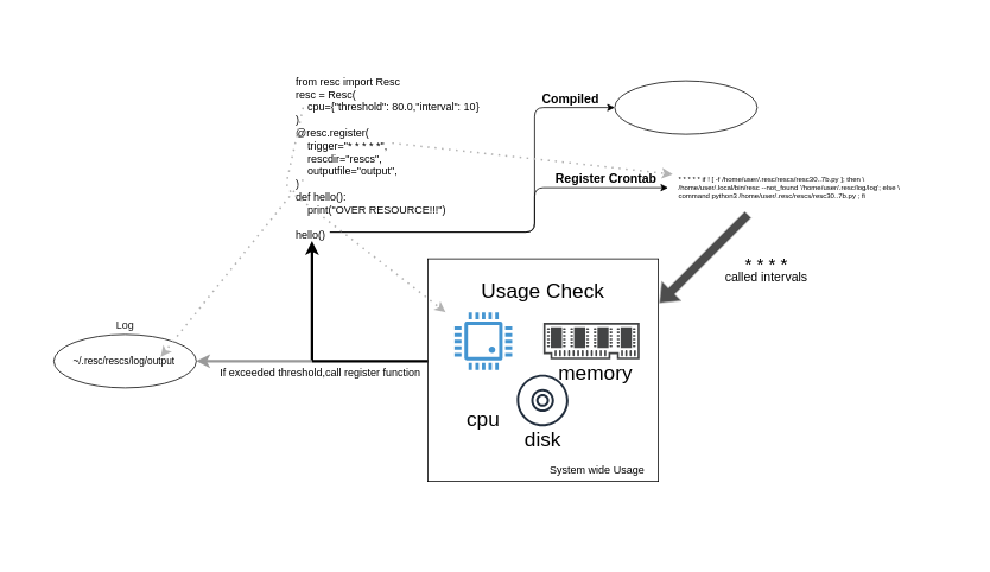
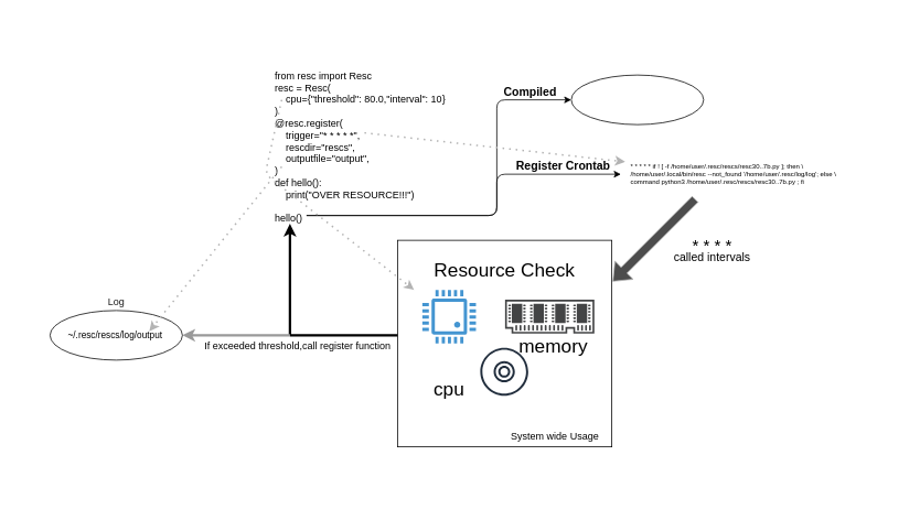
  <mxCell id="0" />
  <mxCell id="1" parent="0" />
  <mxCell id="2" value="" style="rounded=0;whiteSpace=wrap;html=1;fontSize=12;align=left;noLabel=1;fontColor=none;strokeColor=none;" vertex="1" parent="1"><mxGeometry x="20" width="1070" height="600" as="geometry" y="20" /></mxCell>
  <mxCell id="3" value="" style="rounded=0;whiteSpace=wrap;html=1;fontSize=23;fontColor=#000000;align=left;" vertex="1" parent="1"><mxGeometry x="480" y="290" width="259" height="250" as="geometry" /></mxCell>
  <mxCell id="4" value="&lt;div align=&quot;left&quot;&gt;&lt;br&gt;&lt;/div&gt;&lt;div align=&quot;left&quot;&gt;from resc import Resc&lt;/div&gt;&lt;div align=&quot;left&quot;&gt;resc = Resc(&lt;br&gt;&lt;span style=&quot;white-space: pre&quot;&gt;    &lt;/span&gt;cpu={&quot;threshold&quot;: 80.0,&quot;interval&quot;: 10}&lt;br&gt;)&lt;br&gt;&lt;/div&gt;&lt;div align=&quot;left&quot;&gt;@resc.register(&lt;br&gt;&amp;nbsp;&amp;nbsp; &amp;nbsp;trigger=&quot;* * * * *&quot;,&amp;nbsp; &lt;br&gt;&amp;nbsp;&amp;nbsp; &amp;nbsp;rescdir=&quot;rescs&quot;, &lt;br&gt;&amp;nbsp;&amp;nbsp; &amp;nbsp;outputfile=&quot;output&quot;, &lt;br&gt;)&lt;br&gt;def hello():&lt;br&gt;&amp;nbsp;&amp;nbsp; &amp;nbsp;print(&quot;OVER RESOURCE!!!&quot;)&lt;br&gt;&lt;br&gt;hello()&lt;/div&gt;" style="text;html=1;align=left;verticalAlign=middle;resizable=0;points=[];autosize=1;strokeColor=none;" vertex="1" parent="1"><mxGeometry x="330" y="70" width="220" height="200" as="geometry" /></mxCell>
  <mxCell id="5" value="" style="edgeStyle=elbowEdgeStyle;elbow=horizontal;endArrow=classic;html=1;entryX=1;entryY=0.75;entryDx=0;entryDy=0;" edge="1" parent="1" target="6"><mxGeometry width="50" height="50" relative="1" as="geometry"><mxPoint x="370" y="260" as="sourcePoint" /><mxPoint x="680" y="120" as="targetPoint" /><Array as="points"><mxPoint x="600" y="210" /></Array></mxGeometry></mxCell>
  <mxCell id="6" value="Compiled" style="text;strokeColor=none;fillColor=none;html=1;fontSize=14;fontStyle=1;verticalAlign=middle;align=center;" vertex="1" parent="1"><mxGeometry x="590" y="90" width="100" height="40" as="geometry" /></mxCell>
  <mxCell id="7" value="" style="ellipse;whiteSpace=wrap;html=1;fontSize=14;" vertex="1" parent="1"><mxGeometry x="690" y="90" width="160" height="60" as="geometry" /></mxCell>
  <mxCell id="8" value="" style="edgeStyle=elbowEdgeStyle;elbow=horizontal;endArrow=classic;html=1;" edge="1" parent="1"><mxGeometry width="50" height="50" relative="1" as="geometry"><mxPoint x="370" y="260" as="sourcePoint" /><mxPoint x="750" y="210" as="targetPoint" /><Array as="points"><mxPoint x="600" y="210" /></Array></mxGeometry></mxCell>
  <mxCell id="9" value="Register Crontab" style="text;strokeColor=none;fillColor=none;html=1;fontSize=14;fontStyle=1;verticalAlign=middle;align=center;" vertex="1" parent="1"><mxGeometry x="630" y="180" width="100" height="40" as="geometry" /></mxCell>
  <mxCell id="10" value="&lt;div style=&quot;font-size: 8px&quot; align=&quot;left&quot;&gt;* * * * * if ! [ -f /home/user/.resc/rescs/resc30..7b.py ]; then \&lt;/div&gt;&lt;div style=&quot;font-size: 8px&quot; align=&quot;left&quot;&gt;/home/user/.local/bin/resc --not_found '/home/user/.resc/log/log'; else \&lt;/div&gt;&lt;div style=&quot;font-size: 8px&quot; align=&quot;left&quot;&gt; command python3 /home/user/.resc/rescs/resc30..7b.py ; fi&lt;/div&gt;" style="text;html=1;align=left;verticalAlign=middle;resizable=0;points=[];autosize=1;strokeColor=none;fontSize=8;" vertex="1" parent="1"><mxGeometry x="760" y="190" width="260" height="40" as="geometry" /></mxCell>
  <mxCell id="11" value="" style="endArrow=classic;dashed=1;html=1;dashPattern=1 3;strokeWidth=2;fontSize=8;entryX=-0.019;entryY=0.125;entryDx=0;entryDy=0;entryPerimeter=0;labelBackgroundColor=#ffffff;fontColor=#B266FF;strokeColor=#B3B3B3;startArrow=none;startFill=0;endFill=1;" edge="1" parent="1" target="10"><mxGeometry width="50" height="50" relative="1" as="geometry"><mxPoint x="440" y="160" as="sourcePoint" /><mxPoint x="490" y="110" as="targetPoint" /></mxGeometry></mxCell>
  <mxCell id="12" value="" style="shape=flexArrow;endArrow=classic;html=1;labelBackgroundColor=#ffffff;fontSize=8;fontColor=#B266FF;strokeColor=#B3B3B3;fillColor=#4D4D4D;" edge="1" parent="1"><mxGeometry width="50" height="50" relative="1" as="geometry"><mxPoint x="840" y="240" as="sourcePoint" /><mxPoint x="740" y="340" as="targetPoint" /></mxGeometry></mxCell>
  <mxCell id="13" value="* * * *" style="text;html=1;align=center;verticalAlign=middle;resizable=0;points=[];autosize=1;strokeColor=none;fontSize=20;" vertex="1" parent="1"><mxGeometry x="830" y="280" width="60" height="30" as="geometry" /></mxCell>
  <mxCell id="14" value="called intervals" style="text;html=1;align=center;verticalAlign=middle;resizable=0;points=[];autosize=1;strokeColor=none;fontSize=14;" vertex="1" parent="1"><mxGeometry x="805" y="300" width="110" height="20" as="geometry" /></mxCell>
  <mxCell id="15" value="" style="endArrow=classic;dashed=1;html=1;dashPattern=1 3;strokeWidth=2;fontSize=8;labelBackgroundColor=#ffffff;fontColor=#B266FF;strokeColor=#B3B3B3;startArrow=none;startFill=0;endFill=1;" edge="1" parent="1"><mxGeometry width="50" height="50" relative="1" as="geometry"><mxPoint x="340" y="120" as="sourcePoint" /><mxPoint x="500" y="350" as="targetPoint" /><Array as="points"><mxPoint x="320" y="210" /></Array></mxGeometry></mxCell>
  <mxCell id="16" value="" style="pointerEvents=1;shadow=0;dashed=0;html=1;strokeColor=none;fillColor=#4495D1;labelPosition=center;verticalLabelPosition=bottom;verticalAlign=top;align=center;outlineConnect=0;shape=mxgraph.veeam.cpu;fontSize=14;fontColor=#000000;" vertex="1" parent="1"><mxGeometry x="510" y="350" width="64.8" height="64.8" as="geometry" /></mxCell>
  <mxCell id="17" value="" style="pointerEvents=1;shadow=0;dashed=0;html=1;strokeColor=none;fillColor=#434445;aspect=fixed;labelPosition=center;verticalLabelPosition=bottom;verticalAlign=top;align=center;outlineConnect=0;shape=mxgraph.vvd.memory;fontSize=14;fontColor=#000000;" vertex="1" parent="1"><mxGeometry x="610" y="361.9" width="107.89" height="41" as="geometry" /></mxCell>
  <mxCell id="18" value="" style="outlineConnect=0;fontColor=#232F3E;gradientColor=none;fillColor=#232F3E;strokeColor=none;dashed=0;verticalLabelPosition=bottom;verticalAlign=top;align=center;html=1;fontSize=12;fontStyle=0;aspect=fixed;pointerEvents=1;shape=mxgraph.aws4.disk;" vertex="1" parent="1"><mxGeometry x="580" y="420" width="58" height="58" as="geometry" /></mxCell>
- <mxCell id="19" value="&lt;div style=&quot;font-size: 23px;&quot;&gt;Usage Check&lt;/div&gt;&lt;div style=&quot;font-size: 23px;&quot;&gt;&lt;br style=&quot;font-size: 23px;&quot;&gt;&lt;/div&gt;" style="text;html=1;align=center;verticalAlign=middle;resizable=0;points=[];autosize=1;strokeColor=none;fontSize=23;fontColor=#000000;" vertex="1" parent="1"><mxGeometry x="514" y="310" width="190" height="60" as="geometry" /></mxCell>
+ <mxCell id="19" value="&lt;div style=&quot;font-size: 23px;&quot;&gt;Resource Check&lt;/div&gt;&lt;div style=&quot;font-size: 23px;&quot;&gt;&lt;br style=&quot;font-size: 23px;&quot;&gt;&lt;/div&gt;" style="text;html=1;align=center;verticalAlign=middle;resizable=0;points=[];autosize=1;strokeColor=none;fontSize=23;fontColor=#000000;" vertex="1" parent="1"><mxGeometry x="514" y="310" width="190" height="60" as="geometry" /></mxCell>
  <mxCell id="20" value="cpu" style="text;html=1;align=center;verticalAlign=middle;resizable=0;points=[];autosize=1;strokeColor=none;fontSize=23;fontColor=#000000;" vertex="1" parent="1"><mxGeometry x="517.4" y="454.8" width="50" height="30" as="geometry" /></mxCell>
- <mxCell id="21" value="disk" style="text;html=1;align=center;verticalAlign=middle;resizable=0;points=[];autosize=1;strokeColor=none;fontSize=23;fontColor=#000000;" vertex="1" parent="1"><mxGeometry x="579" y="478" width="60" height="30" as="geometry" /></mxCell>
  <mxCell id="22" value="memory" style="text;html=1;align=center;verticalAlign=middle;resizable=0;points=[];autosize=1;strokeColor=none;fontSize=23;fontColor=#000000;" vertex="1" parent="1"><mxGeometry x="617.89" y="402.9" width="100" height="30" as="geometry" /></mxCell>
  <mxCell id="23" value="" style="endArrow=classic;html=1;labelBackgroundColor=#ffffff;fontSize=28;fontColor=#000000;fillColor=#4D4D4D;strokeWidth=3;" edge="1" parent="1"><mxGeometry width="50" height="50" relative="1" as="geometry"><mxPoint x="350" y="405.2" as="sourcePoint" /><mxPoint x="350" y="270" as="targetPoint" /></mxGeometry></mxCell>
  <mxCell id="24" value="" style="endArrow=none;html=1;labelBackgroundColor=#ffffff;fontSize=28;fontColor=#000000;strokeColor=#000000;strokeWidth=3;fillColor=#4D4D4D;" edge="1" parent="1"><mxGeometry width="50" height="50" relative="1" as="geometry"><mxPoint x="350" y="405" as="sourcePoint" /><mxPoint x="480" y="405" as="targetPoint" /></mxGeometry></mxCell>
  <mxCell id="25" value="If exceeded threshold,call register function" style="text;html=1;align=center;verticalAlign=middle;resizable=0;points=[];autosize=1;strokeColor=none;fontSize=12;fontColor=#000000;" vertex="1" parent="1"><mxGeometry x="239" y="407.9" width="240" height="20" as="geometry" /></mxCell>
  <mxCell id="26" value="" style="endArrow=classic;html=1;labelBackgroundColor=#ffffff;fontSize=28;fillColor=#4D4D4D;strokeWidth=3;fontColor=#B3B3B3;strokeColor=#999999;" edge="1" parent="1"><mxGeometry width="50" height="50" relative="1" as="geometry"><mxPoint x="350" y="405.1" as="sourcePoint" /><mxPoint x="220" y="405" as="targetPoint" /></mxGeometry></mxCell>
  <mxCell id="27" value="" style="ellipse;whiteSpace=wrap;html=1;fontSize=14;" vertex="1" parent="1"><mxGeometry x="60" y="375" width="160" height="60" as="geometry" /></mxCell>
  <mxCell id="28" value="~/.resc/rescs/log/output" style="text;html=1;strokeColor=none;fillColor=none;align=left;verticalAlign=middle;whiteSpace=wrap;rounded=0;fontSize=11;" vertex="1" parent="1"><mxGeometry x="80" y="395" width="140" height="20" as="geometry" /></mxCell>
  <mxCell id="29" style="edgeStyle=orthogonalEdgeStyle;rounded=0;orthogonalLoop=1;jettySize=auto;html=1;exitX=0.5;exitY=1;exitDx=0;exitDy=0;labelBackgroundColor=#ffffff;fontSize=12;fontColor=#B3B3B3;startArrow=none;startFill=0;endArrow=classic;endFill=1;strokeColor=#999999;strokeWidth=3;fillColor=#4D4D4D;" edge="1" parent="1" source="28" target="28"><mxGeometry relative="1" as="geometry" /></mxCell>
  <mxCell id="30" value="Log" style="text;html=1;align=center;verticalAlign=middle;resizable=0;points=[];autosize=1;strokeColor=none;fontSize=12;fontColor=#1A1A1A;" vertex="1" parent="1"><mxGeometry x="120" y="355" width="40" height="20" as="geometry" /></mxCell>
  <mxCell id="31" value="" style="endArrow=classic;dashed=1;html=1;dashPattern=1 3;strokeWidth=2;fontSize=8;labelBackgroundColor=#ffffff;fontColor=#B266FF;strokeColor=#B3B3B3;startArrow=none;startFill=0;endFill=1;" edge="1" parent="1"><mxGeometry width="50" height="50" relative="1" as="geometry"><mxPoint x="340" y="201" as="sourcePoint" /><mxPoint x="180" y="400" as="targetPoint" /></mxGeometry></mxCell>
  <mxCell id="32" value="System wide Usage" style="text;html=1;align=center;verticalAlign=middle;resizable=0;points=[];autosize=1;strokeColor=none;fontSize=12;fontColor=#000000;" vertex="1" parent="1"><mxGeometry x="610" y="518" width="120" height="20" as="geometry" /></mxCell>
